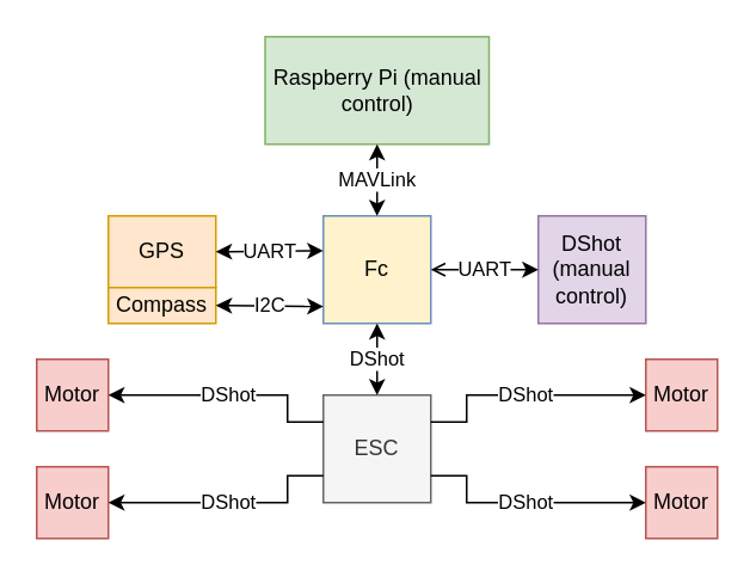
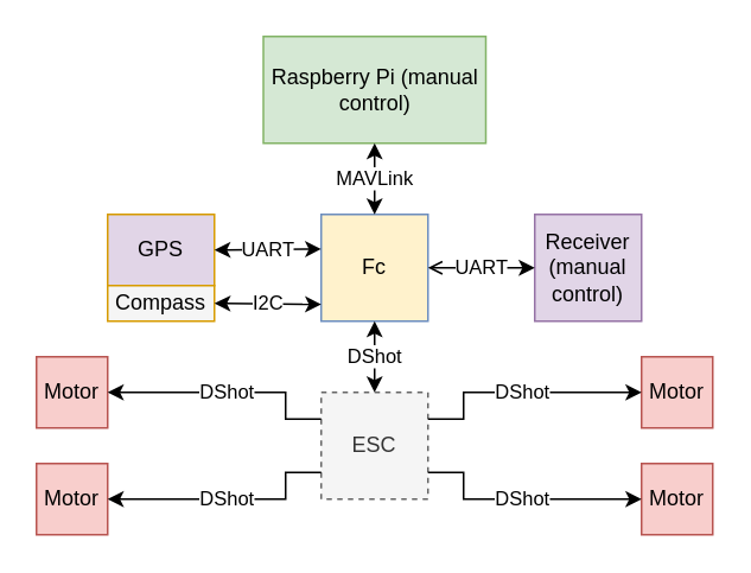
  <mxCell id="0" />
  <mxCell id="1" parent="0" />
  <mxCell id="2" value="&lt;span&gt;Fc&lt;/span&gt;" style="whiteSpace=wrap;html=1;aspect=fixed;fillColor=#fff2cc;strokeColor=#6c8ebf;" parent="1" vertex="1"><mxGeometry x="180" y="120" width="60" height="60" as="geometry" /></mxCell>
- <mxCell id="3" value="ESC" style="whiteSpace=wrap;html=1;aspect=fixed;fillColor=#f5f5f5;fontColor=#333333;strokeColor=#666666;" parent="1" vertex="1"><mxGeometry x="180" y="220" width="60" height="60" as="geometry" /></mxCell>
+ <mxCell id="3" value="ESC" style="whiteSpace=wrap;html=1;aspect=fixed;fillColor=#f5f5f5;fontColor=#333333;strokeColor=#666666;dashed=1;" parent="1" vertex="1"><mxGeometry x="180" y="220" width="60" height="60" as="geometry" /></mxCell>
  <mxCell id="4" value="Raspberry Pi (manual control)" style="rounded=0;whiteSpace=wrap;html=1;strokeColor=#82b366;fillColor=#d5e8d4;" parent="1" vertex="1"><mxGeometry x="147.5" y="20" width="125" height="60" as="geometry" /></mxCell>
  <mxCell id="5" value="Motor" style="whiteSpace=wrap;html=1;aspect=fixed;fillColor=#f8cecc;strokeColor=#b85450;" parent="1" vertex="1"><mxGeometry x="20" y="200" width="40" height="40" as="geometry" /></mxCell>
  <mxCell id="6" value="Motor" style="whiteSpace=wrap;html=1;aspect=fixed;fillColor=#f8cecc;strokeColor=#b85450;" parent="1" vertex="1"><mxGeometry x="20" y="260" width="40" height="40" as="geometry" /></mxCell>
  <mxCell id="7" value="Motor" style="whiteSpace=wrap;html=1;aspect=fixed;fillColor=#f8cecc;strokeColor=#b85450;" parent="1" vertex="1"><mxGeometry x="360" y="200" width="40" height="40" as="geometry" /></mxCell>
  <mxCell id="8" value="Motor" style="whiteSpace=wrap;html=1;aspect=fixed;fillColor=#f8cecc;strokeColor=#b85450;" parent="1" vertex="1"><mxGeometry x="360" y="260" width="40" height="40" as="geometry" /></mxCell>
  <mxCell id="9" value="DShot" style="endArrow=classic;html=1;rounded=0;exitX=0;exitY=0.25;exitDx=0;exitDy=0;entryX=1;entryY=0.5;entryDx=0;entryDy=0;" parent="1" source="3" target="5" edge="1"><mxGeometry width="50" height="50" relative="1" as="geometry"><mxPoint x="200" y="130" as="sourcePoint" /><mxPoint x="250" y="80" as="targetPoint" /><Array as="points"><mxPoint x="160" y="235" /><mxPoint x="160" y="220" /></Array></mxGeometry></mxCell>
  <mxCell id="10" value="DShot" style="endArrow=classic;html=1;rounded=0;exitX=0;exitY=0.75;exitDx=0;exitDy=0;entryX=1;entryY=0.5;entryDx=0;entryDy=0;" parent="1" source="3" target="6" edge="1"><mxGeometry width="50" height="50" relative="1" as="geometry"><mxPoint x="190" y="340" as="sourcePoint" /><mxPoint x="240" y="290" as="targetPoint" /><Array as="points"><mxPoint x="160" y="265" /><mxPoint x="160" y="280" /></Array></mxGeometry></mxCell>
  <mxCell id="11" value="DShot" style="endArrow=classic;html=1;rounded=0;exitX=1;exitY=0.25;exitDx=0;exitDy=0;entryX=0;entryY=0.5;entryDx=0;entryDy=0;" parent="1" source="3" target="7" edge="1"><mxGeometry width="50" height="50" relative="1" as="geometry"><mxPoint x="190" y="340" as="sourcePoint" /><mxPoint x="240" y="290" as="targetPoint" /><Array as="points"><mxPoint x="260" y="235" /><mxPoint x="260" y="220" /></Array></mxGeometry></mxCell>
  <mxCell id="12" value="DShot" style="endArrow=classic;html=1;rounded=0;exitX=1;exitY=0.75;exitDx=0;exitDy=0;entryX=0;entryY=0.5;entryDx=0;entryDy=0;" parent="1" source="3" target="8" edge="1"><mxGeometry width="50" height="50" relative="1" as="geometry"><mxPoint x="190" y="340" as="sourcePoint" /><mxPoint x="240" y="290" as="targetPoint" /><Array as="points"><mxPoint x="260" y="265" /><mxPoint x="260" y="280" /></Array></mxGeometry></mxCell>
- <mxCell id="13" value="GPS" style="rounded=0;whiteSpace=wrap;html=1;fillColor=#ffe6cc;strokeColor=#d79b00;" parent="1" vertex="1"><mxGeometry x="60" y="120" width="60" height="40" as="geometry" /></mxCell>
- <mxCell id="14" value="Compass" style="rounded=0;whiteSpace=wrap;html=1;fillColor=#ffe6cc;strokeColor=#d79b00;" parent="1" vertex="1"><mxGeometry x="60" y="160" width="60" height="20" as="geometry" /></mxCell>
+ <mxCell id="13" value="GPS" style="rounded=0;whiteSpace=wrap;html=1;fillColor=#e1d5e7;strokeColor=#d79b00;" parent="1" vertex="1"><mxGeometry x="60" y="120" width="60" height="40" as="geometry" /></mxCell>
+ <mxCell id="14" value="Compass" style="rounded=0;whiteSpace=wrap;html=1;fillColor=#f5f5f5;strokeColor=#d79b00;" parent="1" vertex="1"><mxGeometry x="60" y="160" width="60" height="20" as="geometry" /></mxCell>
  <mxCell id="15" value="UART" style="endArrow=classic;startArrow=classic;html=1;rounded=0;entryX=0;entryY=0.324;entryDx=0;entryDy=0;exitX=1;exitY=0.5;exitDx=0;exitDy=0;entryPerimeter=0;" parent="1" source="13" target="2" edge="1"><mxGeometry width="50" height="50" relative="1" as="geometry"><mxPoint x="190" y="270" as="sourcePoint" /><mxPoint x="240" y="220" as="targetPoint" /></mxGeometry></mxCell>
  <mxCell id="16" value="I2C" style="endArrow=classic;startArrow=classic;html=1;rounded=0;exitX=1;exitY=0.5;exitDx=0;exitDy=0;entryX=0;entryY=0.843;entryDx=0;entryDy=0;entryPerimeter=0;" parent="1" source="14" target="2" edge="1"><mxGeometry width="50" height="50" relative="1" as="geometry"><mxPoint x="230" y="250" as="sourcePoint" /><mxPoint x="280" y="200" as="targetPoint" /></mxGeometry></mxCell>
- <mxCell id="17" value="DShot (manual control)" style="whiteSpace=wrap;html=1;aspect=fixed;fillColor=#e1d5e7;strokeColor=#9673a6;" parent="1" vertex="1"><mxGeometry x="300" y="120" width="60" height="60" as="geometry" /></mxCell>
+ <mxCell id="17" value="Receiver (manual control)" style="whiteSpace=wrap;html=1;aspect=fixed;fillColor=#e1d5e7;strokeColor=#9673a6;" parent="1" vertex="1"><mxGeometry x="300" y="120" width="60" height="60" as="geometry" /></mxCell>
  <mxCell id="18" value="UART" style="endArrow=open;startArrow=classic;html=1;rounded=0;entryX=1;entryY=0.5;entryDx=0;entryDy=0;exitX=0;exitY=0.5;exitDx=0;exitDy=0;" parent="1" source="17" target="2" edge="1"><mxGeometry width="50" height="50" relative="1" as="geometry"><mxPoint x="220" y="250" as="sourcePoint" /><mxPoint x="270" y="200" as="targetPoint" /></mxGeometry></mxCell>
  <mxCell id="19" value="MAVLink" style="endArrow=classic;startArrow=classic;html=1;rounded=0;entryX=0.5;entryY=0;entryDx=0;entryDy=0;exitX=0.5;exitY=1;exitDx=0;exitDy=0;" parent="1" source="4" target="2" edge="1"><mxGeometry width="50" height="50" relative="1" as="geometry"><mxPoint x="220" y="250" as="sourcePoint" /><mxPoint x="270" y="200" as="targetPoint" /></mxGeometry></mxCell>
  <mxCell id="20" value="DShot" style="endArrow=classic;startArrow=classic;html=1;rounded=0;exitX=0.5;exitY=0;exitDx=0;exitDy=0;entryX=0.5;entryY=1;entryDx=0;entryDy=0;" parent="1" source="3" target="2" edge="1"><mxGeometry width="50" height="50" relative="1" as="geometry"><mxPoint x="220" y="220" as="sourcePoint" /><mxPoint x="270" y="170" as="targetPoint" /><mxPoint as="offset" /></mxGeometry></mxCell>
